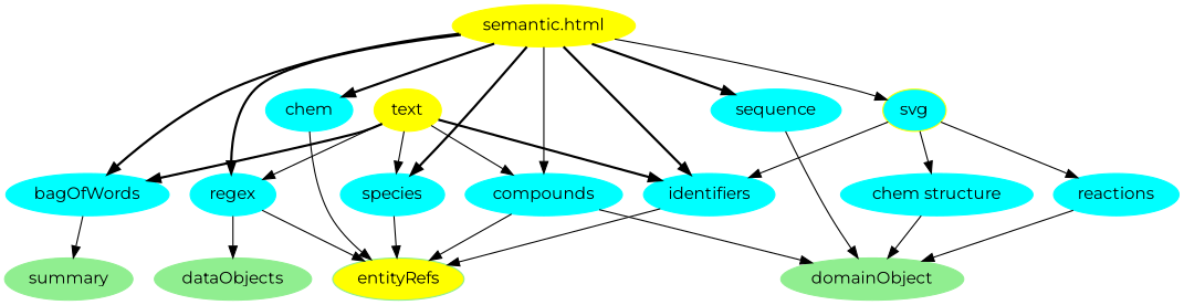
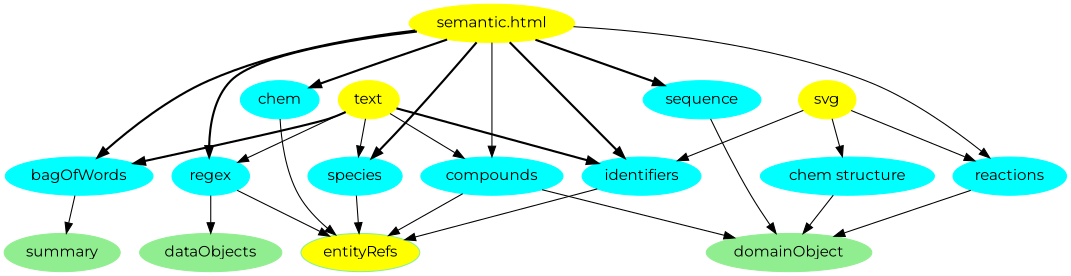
  digraph {
    fontname=Montserrat
    node [color=cyan fontname=Montserrat style=filled]
    edge [fontname=Montserrat]
    n1 [color=yellow label="semantic.html"]
    n2 [label=bagOfWords]
    n3 [label=identifiers]
    n4 [label=chem]
    n5 [label=regex]
    n6 [label=species]
    n7 [label=sequence]
    n8 [label=compounds]
    n9 [label=reactions]
    n10 [color=lightgreen label=summary]
    n11 [color=lightgreen fillcolor=yellow label=entityRefs]
    n12 [color=lightgreen label=dataObjects]
    n13 [color=lightgreen label=domainObject]
    n14 [color=yellow label=text]
-   n15 [color=yellow label=svg fillcolor=cyan]
+   n15 [color=yellow label=svg]
    n16 [label="chem structure"]
    n1 -> n2 [style=bold]
    n1 -> n3 [style=bold]
    n1 -> n4 [style=bold]
    n1 -> n5 [style=bold]
    n1 -> n6 [style=bold]
    n1 -> n7 [style=bold]
    n1 -> n8
-   n1 -> n15
+   n1 -> n9
    n2 -> n10
    n3 -> n11
    n4 -> n11
    n5 -> n11
    n5 -> n12
    n6 -> n11
    n7 -> n13
    n8 -> n11
    n8 -> n13
    n9 -> n13
    n14 -> n2 [style=bold]
    n14 -> n3 [style=bold]
    n14 -> n5
    n14 -> n6
    n14 -> n8
    n15 -> n3
    n15 -> n9
    n15 -> n16
    n16 -> n13
  }
